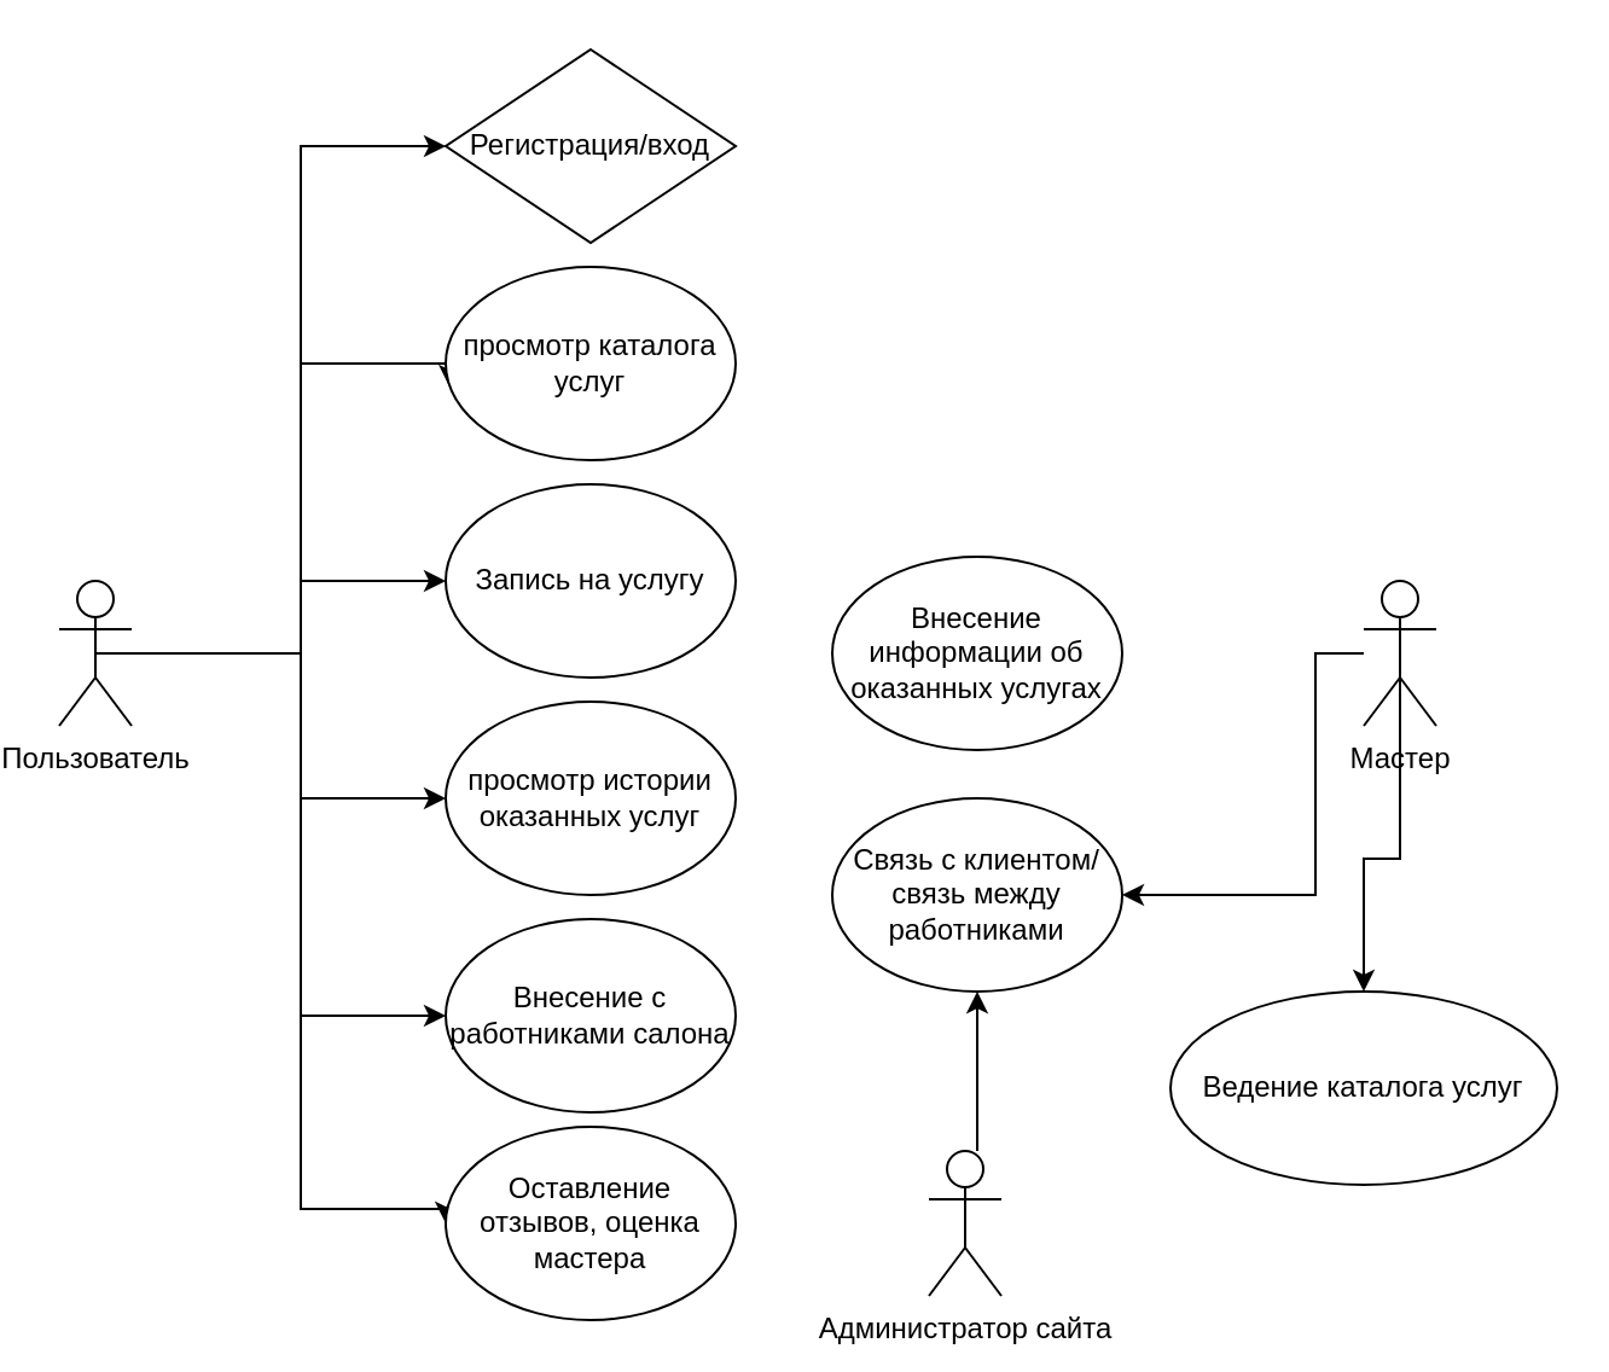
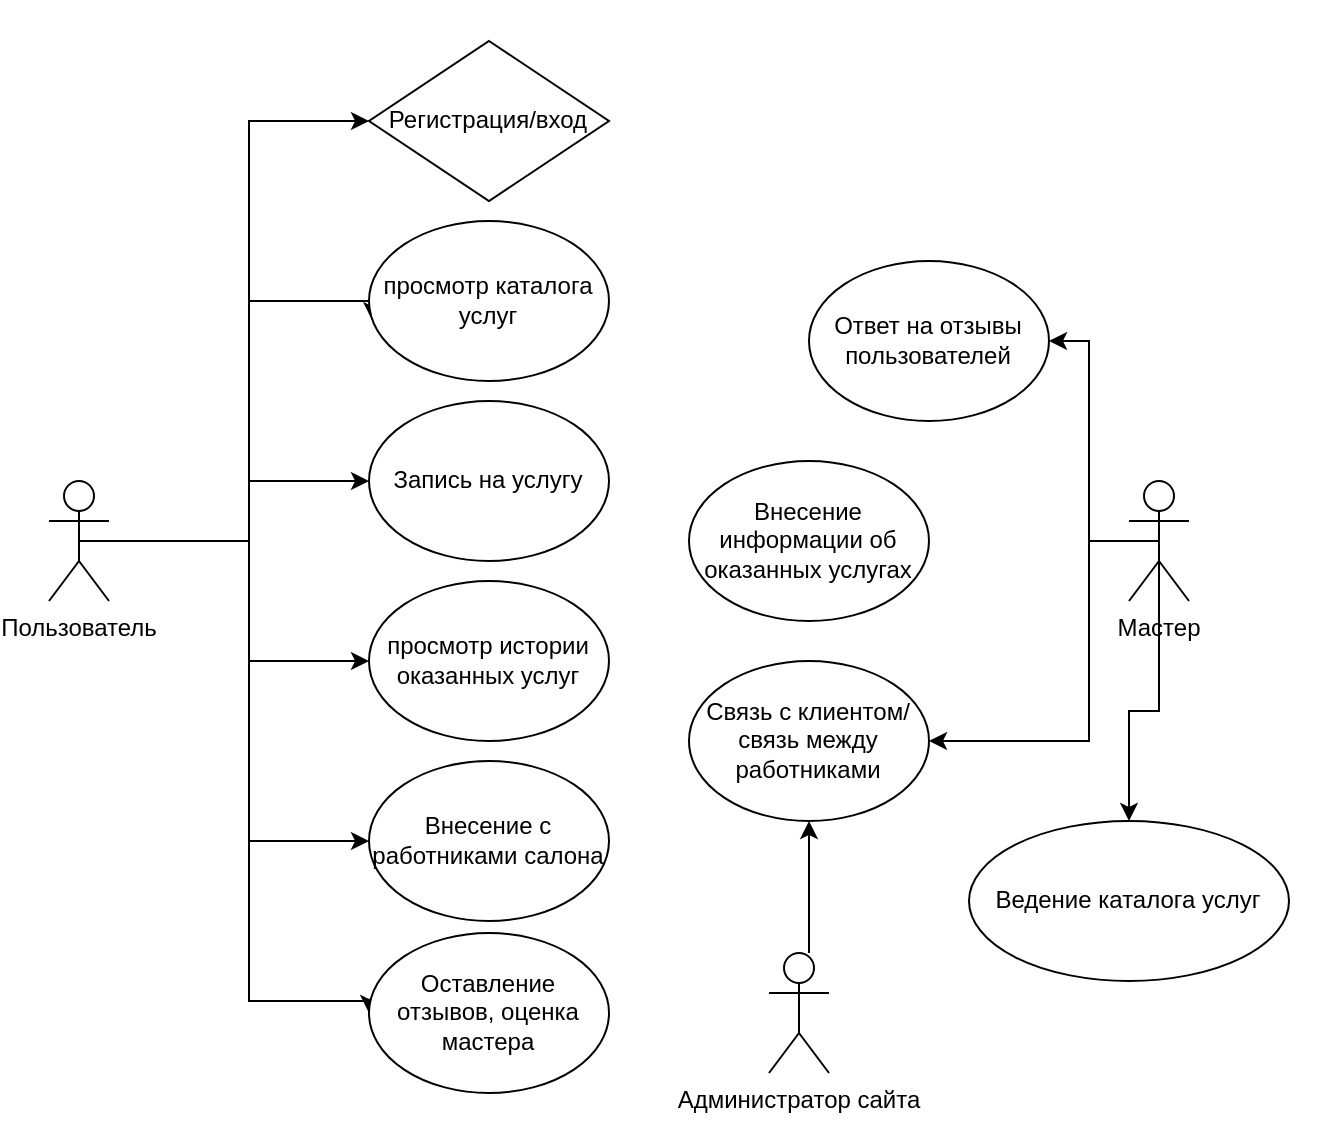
  <mxCell id="0" />
  <mxCell id="1" parent="0" />
  <mxCell id="2" style="edgeStyle=orthogonalEdgeStyle;rounded=0;orthogonalLoop=1;jettySize=auto;html=1;entryX=0.013;entryY=0.62;entryDx=0;entryDy=0;entryPerimeter=0;" parent="1" source="8" target="9" edge="1"><mxGeometry relative="1" as="geometry"><Array as="points"><mxPoint x="120" y="270" /><mxPoint x="120" y="150" /><mxPoint x="182" y="150" /></Array></mxGeometry></mxCell>
  <mxCell id="3" style="edgeStyle=orthogonalEdgeStyle;rounded=0;orthogonalLoop=1;jettySize=auto;html=1;entryX=0;entryY=0.5;entryDx=0;entryDy=0;" parent="1" source="8" target="11" edge="1"><mxGeometry x="-0.094" y="4" relative="1" as="geometry"><Array as="points"><mxPoint x="120" y="270" /><mxPoint x="120" y="60" /></Array><mxPoint as="offset" /></mxGeometry></mxCell>
  <mxCell id="4" style="edgeStyle=orthogonalEdgeStyle;rounded=0;orthogonalLoop=1;jettySize=auto;html=1;entryX=0;entryY=0.5;entryDx=0;entryDy=0;" parent="1" source="8" target="12" edge="1"><mxGeometry relative="1" as="geometry"><Array as="points"><mxPoint x="120" y="270" /><mxPoint x="120" y="500" /><mxPoint x="180" y="500" /></Array></mxGeometry></mxCell>
  <mxCell id="5" style="edgeStyle=orthogonalEdgeStyle;rounded=0;orthogonalLoop=1;jettySize=auto;html=1;exitX=0.5;exitY=0.5;exitDx=0;exitDy=0;exitPerimeter=0;entryX=0;entryY=0.5;entryDx=0;entryDy=0;" edge="1" parent="1" source="8" target="23"><mxGeometry relative="1" as="geometry"><Array as="points"><mxPoint x="120" y="270" /><mxPoint x="120" y="240" /></Array></mxGeometry></mxCell>
  <mxCell id="6" style="edgeStyle=orthogonalEdgeStyle;rounded=0;orthogonalLoop=1;jettySize=auto;html=1;exitX=0.5;exitY=0.5;exitDx=0;exitDy=0;exitPerimeter=0;entryX=0;entryY=0.5;entryDx=0;entryDy=0;" edge="1" parent="1" source="8" target="10"><mxGeometry relative="1" as="geometry"><Array as="points"><mxPoint x="120" y="270" /><mxPoint x="120" y="330" /></Array></mxGeometry></mxCell>
  <mxCell id="7" style="edgeStyle=orthogonalEdgeStyle;rounded=0;orthogonalLoop=1;jettySize=auto;html=1;exitX=0.5;exitY=0.5;exitDx=0;exitDy=0;exitPerimeter=0;entryX=0;entryY=0.5;entryDx=0;entryDy=0;" edge="1" parent="1" source="8" target="22"><mxGeometry relative="1" as="geometry"><Array as="points"><mxPoint x="120" y="270" /><mxPoint x="120" y="420" /></Array></mxGeometry></mxCell>
  <mxCell id="8" value="Пользователь" style="shape=umlActor;verticalLabelPosition=bottom;verticalAlign=top;html=1;outlineConnect=0;" parent="1" vertex="1"><mxGeometry x="20" y="240" width="30" height="60" as="geometry" /></mxCell>
  <mxCell id="9" value="просмотр каталога услуг" style="ellipse;whiteSpace=wrap;html=1;" parent="1" vertex="1"><mxGeometry x="180" y="110" width="120" height="80" as="geometry" /></mxCell>
  <mxCell id="10" value="просмотр истории оказанных услуг" style="ellipse;whiteSpace=wrap;html=1;" parent="1" vertex="1"><mxGeometry x="180" y="290" width="120" height="80" as="geometry" /></mxCell>
  <mxCell id="11" value="Регистрация/вход" style="rhombus;whiteSpace=wrap;html=1;" parent="1" vertex="1"><mxGeometry x="180" y="20" width="120" height="80" as="geometry" /></mxCell>
  <mxCell id="12" value="Оставление отзывов, оценка мастера" style="ellipse;whiteSpace=wrap;html=1;" parent="1" vertex="1"><mxGeometry x="180" y="466" width="120" height="80" as="geometry" /></mxCell>
  <mxCell id="13" style="edgeStyle=orthogonalEdgeStyle;rounded=0;orthogonalLoop=1;jettySize=auto;html=1;" edge="1" parent="1" source="14" target="21"><mxGeometry relative="1" as="geometry"><Array as="points"><mxPoint x="400" y="420" /><mxPoint x="400" y="420" /></Array></mxGeometry></mxCell>
  <mxCell id="14" value="Администратор сайта" style="shape=umlActor;verticalLabelPosition=bottom;verticalAlign=top;html=1;outlineConnect=0;" parent="1" vertex="1"><mxGeometry x="380" y="476" width="30" height="60" as="geometry" /></mxCell>
  <mxCell id="15" style="edgeStyle=orthogonalEdgeStyle;rounded=0;orthogonalLoop=1;jettySize=auto;html=1;exitX=0.5;exitY=0.5;exitDx=0;exitDy=0;exitPerimeter=0;" parent="1" source="18" target="20" edge="1"><mxGeometry relative="1" as="geometry" /></mxCell>
  <mxCell id="16" style="edgeStyle=orthogonalEdgeStyle;rounded=0;orthogonalLoop=1;jettySize=auto;html=1;entryX=1;entryY=0.5;entryDx=0;entryDy=0;" edge="1" parent="1" source="18" target="21"><mxGeometry relative="1" as="geometry"><Array as="points"><mxPoint x="540" y="370" /></Array></mxGeometry></mxCell>
+ <mxCell id="17" style="edgeStyle=orthogonalEdgeStyle;rounded=0;orthogonalLoop=1;jettySize=auto;html=1;exitX=0.5;exitY=0.5;exitDx=0;exitDy=0;exitPerimeter=0;entryX=1;entryY=0.5;entryDx=0;entryDy=0;" edge="1" parent="1" source="18" target="24"><mxGeometry relative="1" as="geometry" /></mxCell>
  <mxCell id="18" value="Мастер" style="shape=umlActor;verticalLabelPosition=bottom;verticalAlign=top;html=1;outlineConnect=0;" parent="1" vertex="1"><mxGeometry x="560" y="240" width="30" height="60" as="geometry" /></mxCell>
  <mxCell id="19" value="Внесение информации об оказанных услугах" style="ellipse;whiteSpace=wrap;html=1;" parent="1" vertex="1"><mxGeometry x="340" y="230" width="120" height="80" as="geometry" /></mxCell>
  <mxCell id="20" value="Ведение каталога услуг" style="ellipse;whiteSpace=wrap;html=1;" vertex="1" parent="1"><mxGeometry x="480" y="410" width="160" height="80" as="geometry" /></mxCell>
  <mxCell id="21" value="Связь с клиентом/ связь между работниками" style="ellipse;whiteSpace=wrap;html=1;" vertex="1" parent="1"><mxGeometry x="340" y="330" width="120" height="80" as="geometry" /></mxCell>
  <mxCell id="22" value="Внесение с работниками салона" style="ellipse;whiteSpace=wrap;html=1;" vertex="1" parent="1"><mxGeometry x="180" y="380" width="120" height="80" as="geometry" /></mxCell>
  <mxCell id="23" value="Запись на услугу" style="ellipse;whiteSpace=wrap;html=1;" vertex="1" parent="1"><mxGeometry x="180" y="200" width="120" height="80" as="geometry" /></mxCell>
+ <mxCell id="24" value="Ответ на отзывы пользователей" style="ellipse;whiteSpace=wrap;html=1;" vertex="1" parent="1"><mxGeometry x="400" y="130" width="120" height="80" as="geometry" /></mxCell>
